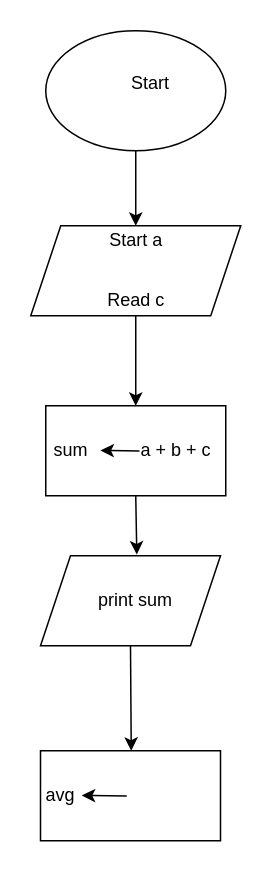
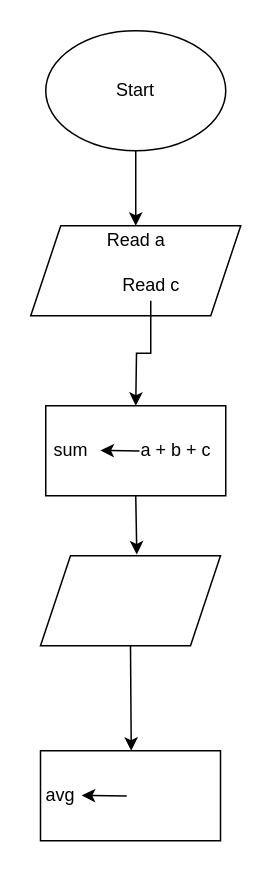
  <mxCell id="0" />
  <mxCell id="1" parent="0" />
  <mxCell id="2" style="edgeStyle=orthogonalEdgeStyle;rounded=0;orthogonalLoop=1;jettySize=auto;html=1;exitX=0.5;exitY=1;exitDx=0;exitDy=0;" edge="1" parent="1" source="3"><mxGeometry relative="1" as="geometry"><mxPoint x="90" y="150" as="targetPoint" /></mxGeometry></mxCell>
  <mxCell id="3" value="" style="ellipse;whiteSpace=wrap;html=1;" vertex="1" parent="1"><mxGeometry x="30" y="20" width="120" height="80" as="geometry" /></mxCell>
- <mxCell id="4" value="Start" style="text;html=1;strokeColor=none;fillColor=none;align=center;verticalAlign=middle;whiteSpace=wrap;rounded=0;" vertex="1" parent="1"><mxGeometry x="80" y="45" width="40" height="20" as="geometry" /></mxCell>
+ <mxCell id="4" value="Start" style="text;html=1;strokeColor=none;fillColor=none;align=center;verticalAlign=middle;whiteSpace=wrap;rounded=0;" vertex="1" parent="1"><mxGeometry x="70" y="50" width="40" height="20" as="geometry" /></mxCell>
  <mxCell id="5" value="" style="shape=parallelogram;perimeter=parallelogramPerimeter;whiteSpace=wrap;html=1;fixedSize=1;" vertex="1" parent="1"><mxGeometry x="20" y="150" width="140" height="60" as="geometry" /></mxCell>
- <mxCell id="6" value="Start a" style="text;html=1;strokeColor=none;fillColor=none;align=center;verticalAlign=middle;whiteSpace=wrap;rounded=0;" vertex="1" parent="1"><mxGeometry x="33.5" y="150" width="113" height="20" as="geometry" /></mxCell>
+ <mxCell id="6" value="Read a" style="text;html=1;strokeColor=none;fillColor=none;align=center;verticalAlign=middle;whiteSpace=wrap;rounded=0;" vertex="1" parent="1"><mxGeometry x="33.5" y="150" width="113" height="20" as="geometry" /></mxCell>
  <mxCell id="7" style="edgeStyle=orthogonalEdgeStyle;rounded=0;orthogonalLoop=1;jettySize=auto;html=1;" edge="1" parent="1" source="8"><mxGeometry relative="1" as="geometry"><mxPoint x="90" y="270" as="targetPoint" /></mxGeometry></mxCell>
- <mxCell id="8" value="Read c" style="text;html=1;strokeColor=none;fillColor=none;align=center;verticalAlign=middle;whiteSpace=wrap;rounded=0;" vertex="1" parent="1"><mxGeometry x="38.5" y="190" width="103" height="20" as="geometry" /></mxCell>
+ <mxCell id="8" value="Read c" style="text;html=1;strokeColor=none;fillColor=none;align=center;verticalAlign=middle;whiteSpace=wrap;rounded=0;" vertex="1" parent="1"><mxGeometry x="48.5" y="180" width="103" height="20" as="geometry" /></mxCell>
  <mxCell id="9" value="" style="shape=parallelogram;perimeter=parallelogramPerimeter;whiteSpace=wrap;html=1;fixedSize=1;" vertex="1" parent="1"><mxGeometry x="26.5" y="370" width="120" height="60" as="geometry" /></mxCell>
  <mxCell id="10" value="" style="rounded=0;whiteSpace=wrap;html=1;" vertex="1" parent="1"><mxGeometry x="30" y="270" width="120" height="60" as="geometry" /></mxCell>
  <mxCell id="11" value="sum" style="text;html=1;strokeColor=none;fillColor=none;align=center;verticalAlign=middle;whiteSpace=wrap;rounded=0;" vertex="1" parent="1"><mxGeometry x="26.5" y="290" width="40" height="20" as="geometry" /></mxCell>
  <mxCell id="12" value="" style="endArrow=classic;html=1;" edge="1" parent="1"><mxGeometry width="50" height="50" relative="1" as="geometry"><mxPoint x="92.5" y="300.17" as="sourcePoint" /><mxPoint x="66.5" y="299.83" as="targetPoint" /></mxGeometry></mxCell>
  <mxCell id="13" value="a + b + c" style="text;html=1;strokeColor=none;fillColor=none;align=center;verticalAlign=middle;whiteSpace=wrap;rounded=0;" vertex="1" parent="1"><mxGeometry x="84" y="290" width="66" height="20" as="geometry" /></mxCell>
- <mxCell id="14" value="print sum" style="text;html=1;strokeColor=none;fillColor=none;align=center;verticalAlign=middle;whiteSpace=wrap;rounded=0;" vertex="1" parent="1"><mxGeometry x="60" y="390" width="60" height="20" as="geometry" /></mxCell>
  <mxCell id="15" value="" style="endArrow=classic;html=1;exitX=0.5;exitY=1;exitDx=0;exitDy=0;entryX=0.535;entryY=-0.014;entryDx=0;entryDy=0;entryPerimeter=0;" edge="1" parent="1" source="10" target="9"><mxGeometry width="50" height="50" relative="1" as="geometry"><mxPoint x="20" y="340" as="sourcePoint" /><mxPoint x="70" y="290" as="targetPoint" /></mxGeometry></mxCell>
  <mxCell id="16" value="" style="endArrow=classic;html=1;exitX=0.5;exitY=1;exitDx=0;exitDy=0;" edge="1" parent="1" source="9"><mxGeometry width="50" height="50" relative="1" as="geometry"><mxPoint x="61.5" y="500" as="sourcePoint" /><mxPoint x="87" y="500" as="targetPoint" /></mxGeometry></mxCell>
  <mxCell id="17" value="" style="rounded=0;whiteSpace=wrap;html=1;" vertex="1" parent="1"><mxGeometry x="26.5" y="500" width="120" height="60" as="geometry" /></mxCell>
  <mxCell id="18" value="avg" style="text;html=1;strokeColor=none;fillColor=none;align=center;verticalAlign=middle;whiteSpace=wrap;rounded=0;" vertex="1" parent="1"><mxGeometry x="20" y="520" width="40" height="20" as="geometry" /></mxCell>
  <mxCell id="19" value="" style="endArrow=classic;html=1;" edge="1" parent="1"><mxGeometry width="50" height="50" relative="1" as="geometry"><mxPoint x="84" y="530.14" as="sourcePoint" /><mxPoint x="54" y="529.85" as="targetPoint" /></mxGeometry></mxCell>
